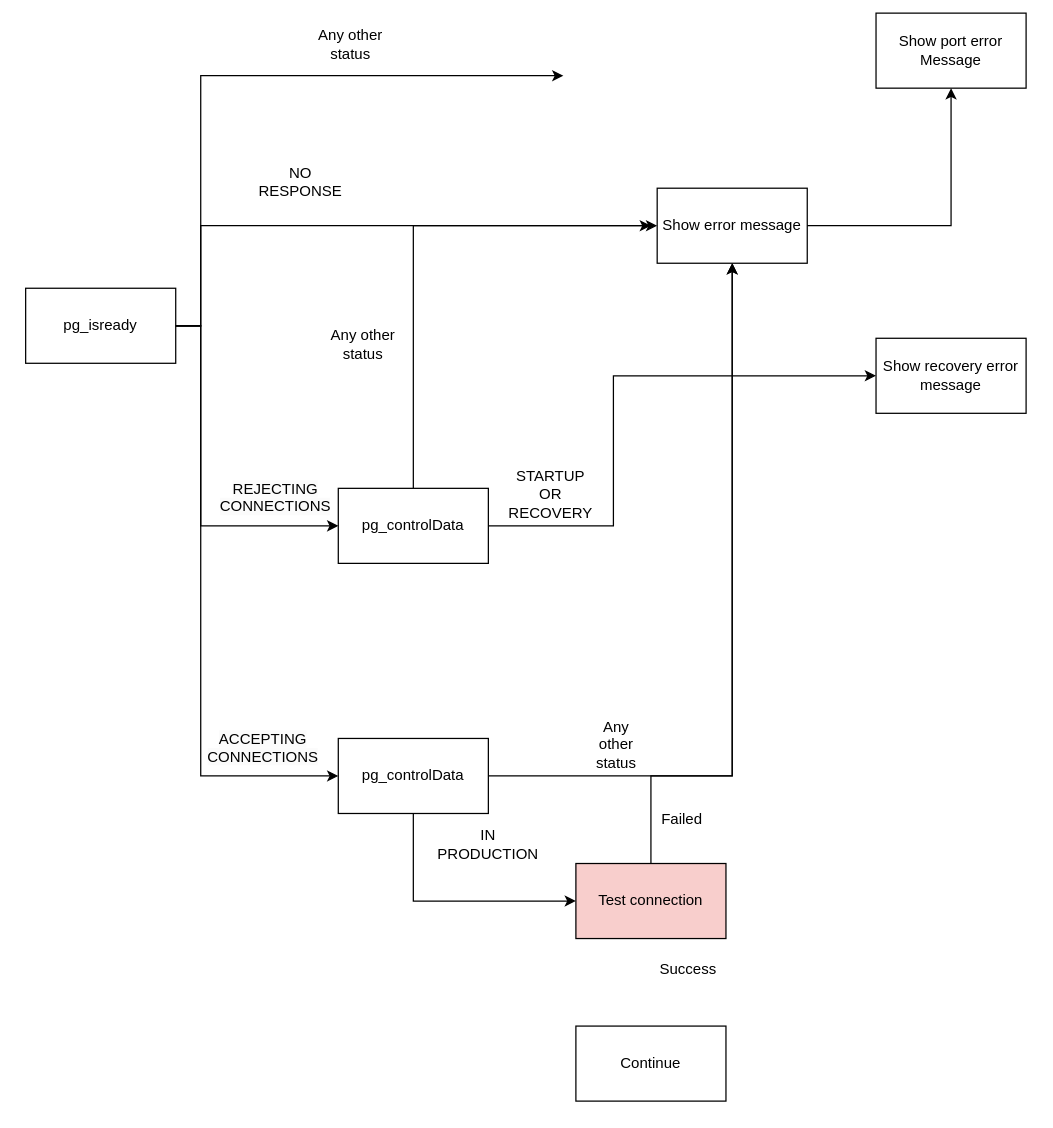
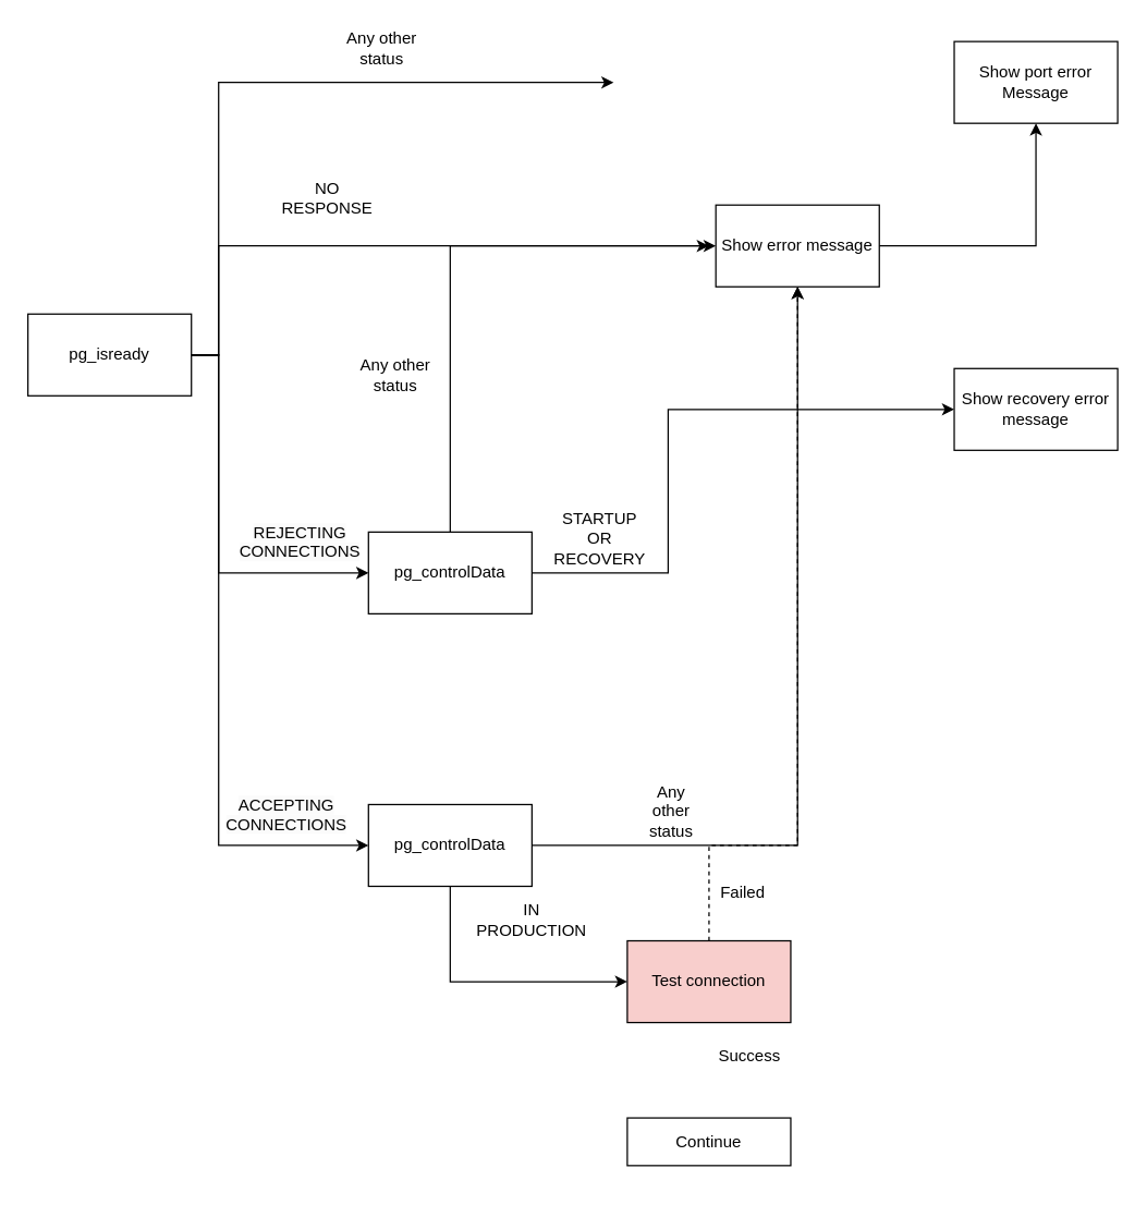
  <mxCell id="0" />
  <mxCell id="1" parent="0" />
  <mxCell id="2" value="" style="edgeStyle=orthogonalEdgeStyle;rounded=0;orthogonalLoop=1;jettySize=auto;html=1;entryX=0;entryY=0.5;entryDx=0;entryDy=0;" edge="1" parent="1" source="3" target="8"><mxGeometry relative="1" as="geometry"><mxPoint x="220" y="260" as="targetPoint" /><Array as="points"><mxPoint x="160" y="260" /><mxPoint x="160" y="620" /></Array></mxGeometry></mxCell>
  <mxCell id="3" value="pg_isready" style="rounded=0;whiteSpace=wrap;html=1;" vertex="1" parent="1"><mxGeometry x="20" y="230" width="120" height="60" as="geometry" /></mxCell>
  <mxCell id="4" value="" style="edgeStyle=orthogonalEdgeStyle;rounded=0;orthogonalLoop=1;jettySize=auto;html=1;entryX=0;entryY=0.5;entryDx=0;entryDy=0;" edge="1" parent="1" source="5" target="21"><mxGeometry relative="1" as="geometry"><mxPoint x="330" y="180" as="targetPoint" /><Array as="points"><mxPoint x="330" y="180" /></Array></mxGeometry></mxCell>
  <mxCell id="5" value="pg_controlData" style="rounded=0;whiteSpace=wrap;html=1;" vertex="1" parent="1"><mxGeometry x="270" y="390" width="120" height="60" as="geometry" /></mxCell>
  <mxCell id="6" value="" style="edgeStyle=orthogonalEdgeStyle;rounded=0;orthogonalLoop=1;jettySize=auto;html=1;entryX=0;entryY=0.5;entryDx=0;entryDy=0;exitX=0.5;exitY=1;exitDx=0;exitDy=0;" edge="1" parent="1" source="8" target="10"><mxGeometry relative="1" as="geometry"><mxPoint x="400" y="620" as="targetPoint" /></mxGeometry></mxCell>
  <mxCell id="7" value="" style="edgeStyle=orthogonalEdgeStyle;rounded=0;orthogonalLoop=1;jettySize=auto;html=1;entryX=0.5;entryY=1;entryDx=0;entryDy=0;" edge="1" parent="1" source="8" target="21"><mxGeometry relative="1" as="geometry" /></mxCell>
  <mxCell id="8" value="pg_controlData" style="rounded=0;whiteSpace=wrap;html=1;" vertex="1" parent="1"><mxGeometry x="270" y="590" width="120" height="60" as="geometry" /></mxCell>
- <mxCell id="9" value="" style="edgeStyle=orthogonalEdgeStyle;rounded=0;orthogonalLoop=1;jettySize=auto;html=1;entryX=0.5;entryY=1;entryDx=0;entryDy=0;" edge="1" parent="1" source="10" target="21"><mxGeometry relative="1" as="geometry"><Array as="points"><mxPoint x="520" y="620" /><mxPoint x="585" y="620" /></Array></mxGeometry></mxCell>
+ <mxCell id="9" value="" style="edgeStyle=orthogonalEdgeStyle;rounded=0;orthogonalLoop=1;jettySize=auto;html=1;entryX=0.5;entryY=1;entryDx=0;entryDy=0;dashed=1;" edge="1" parent="1" source="10" target="21"><mxGeometry relative="1" as="geometry"><Array as="points"><mxPoint x="520" y="620" /><mxPoint x="585" y="620" /></Array></mxGeometry></mxCell>
  <mxCell id="10" value="Test connection" style="whiteSpace=wrap;html=1;rounded=0;fillColor=#f8cecc;" vertex="1" parent="1"><mxGeometry x="460" y="690" width="120" height="60" as="geometry" /></mxCell>
- <mxCell id="11" value="Show port error Message" style="whiteSpace=wrap;html=1;rounded=0;" vertex="1" parent="1"><mxGeometry x="700" y="10" width="120" height="60" as="geometry" /></mxCell>
- <mxCell id="12" value="Continue" style="whiteSpace=wrap;html=1;rounded=0;" vertex="1" parent="1"><mxGeometry x="460" y="820" width="120" height="60" as="geometry" /></mxCell>
+ <mxCell id="11" value="Show port error Message" style="whiteSpace=wrap;html=1;rounded=0;" vertex="1" parent="1"><mxGeometry x="700" y="30" width="120" height="60" as="geometry" /></mxCell>
+ <mxCell id="12" value="Continue" style="whiteSpace=wrap;html=1;rounded=0;" vertex="1" parent="1"><mxGeometry x="460" y="820" width="120" height="35" as="geometry" /></mxCell>
  <mxCell id="13" value="Failed" style="text;html=1;strokeColor=none;fillColor=none;align=center;verticalAlign=middle;whiteSpace=wrap;rounded=0;" vertex="1" parent="1"><mxGeometry x="515" y="640" width="60" height="30" as="geometry" /></mxCell>
  <mxCell id="14" value="Success" style="text;html=1;strokeColor=none;fillColor=none;align=center;verticalAlign=middle;whiteSpace=wrap;rounded=0;" vertex="1" parent="1"><mxGeometry x="520" y="760" width="60" height="30" as="geometry" /></mxCell>
  <mxCell id="15" value="Any other status" style="text;html=1;strokeColor=none;fillColor=none;align=center;verticalAlign=middle;whiteSpace=wrap;rounded=0;" vertex="1" parent="1"><mxGeometry x="470" y="580" width="45" height="30" as="geometry" /></mxCell>
  <mxCell id="16" value="IN PRODUCTION" style="text;html=1;strokeColor=none;fillColor=none;align=center;verticalAlign=middle;whiteSpace=wrap;rounded=0;" vertex="1" parent="1"><mxGeometry x="360" y="660" width="60" height="30" as="geometry" /></mxCell>
  <mxCell id="17" value="" style="endArrow=classic;html=1;rounded=0;exitX=1;exitY=0.5;exitDx=0;exitDy=0;entryX=0;entryY=0.5;entryDx=0;entryDy=0;" edge="1" parent="1" source="3" target="5"><mxGeometry width="50" height="50" relative="1" as="geometry"><mxPoint x="470" y="500" as="sourcePoint" /><mxPoint x="520" y="450" as="targetPoint" /><Array as="points"><mxPoint x="160" y="260" /><mxPoint x="160" y="420" /></Array></mxGeometry></mxCell>
  <mxCell id="18" value="&#10;&lt;span style=&quot;color: rgb(0, 0, 0); font-family: Helvetica; font-size: 12px; font-style: normal; font-variant-ligatures: normal; font-variant-caps: normal; font-weight: 400; letter-spacing: normal; orphans: 2; text-align: center; text-indent: 0px; text-transform: none; widows: 2; word-spacing: 0px; -webkit-text-stroke-width: 0px; background-color: rgb(251, 251, 251); text-decoration-thickness: initial; text-decoration-style: initial; text-decoration-color: initial; float: none; display: inline !important;&quot;&gt;ACCEPTING CONNECTIONS&lt;/span&gt;&#10;&#10;" style="text;html=1;strokeColor=none;fillColor=none;align=center;verticalAlign=middle;whiteSpace=wrap;rounded=0;" vertex="1" parent="1"><mxGeometry x="180" y="590" width="60" height="30" as="geometry" /></mxCell>
  <mxCell id="19" value="&#10;&lt;span style=&quot;color: rgb(0, 0, 0); font-family: Helvetica; font-size: 12px; font-style: normal; font-variant-ligatures: normal; font-variant-caps: normal; font-weight: 400; letter-spacing: normal; orphans: 2; text-align: center; text-indent: 0px; text-transform: none; widows: 2; word-spacing: 0px; -webkit-text-stroke-width: 0px; background-color: rgb(251, 251, 251); text-decoration-thickness: initial; text-decoration-style: initial; text-decoration-color: initial; float: none; display: inline !important;&quot;&gt;REJECTING CONNECTIONS&lt;/span&gt;&#10;&#10;" style="text;html=1;strokeColor=none;fillColor=none;align=center;verticalAlign=middle;whiteSpace=wrap;rounded=0;" vertex="1" parent="1"><mxGeometry x="190" y="390" width="60" height="30" as="geometry" /></mxCell>
  <mxCell id="20" value="Show recovery error message" style="whiteSpace=wrap;html=1;rounded=0;" vertex="1" parent="1"><mxGeometry x="700" y="270" width="120" height="60" as="geometry" /></mxCell>
  <mxCell id="21" value="Show error message" style="whiteSpace=wrap;html=1;rounded=0;" vertex="1" parent="1"><mxGeometry x="525" y="150" width="120" height="60" as="geometry" /></mxCell>
  <mxCell id="22" value="" style="endArrow=classic;html=1;rounded=0;exitX=1;exitY=0.5;exitDx=0;exitDy=0;entryX=0.5;entryY=1;entryDx=0;entryDy=0;" edge="1" parent="1" source="21" target="11"><mxGeometry width="50" height="50" relative="1" as="geometry"><mxPoint x="470" y="500" as="sourcePoint" /><mxPoint x="520" y="450" as="targetPoint" /><Array as="points"><mxPoint x="670" y="180" /><mxPoint x="760" y="180" /></Array></mxGeometry></mxCell>
  <mxCell id="23" value="" style="endArrow=classic;html=1;rounded=0;exitX=1;exitY=0.5;exitDx=0;exitDy=0;entryX=0;entryY=0.5;entryDx=0;entryDy=0;" edge="1" parent="1" source="5" target="20"><mxGeometry width="50" height="50" relative="1" as="geometry"><mxPoint x="470" y="500" as="sourcePoint" /><mxPoint x="520" y="450" as="targetPoint" /><Array as="points"><mxPoint x="490" y="420" /><mxPoint x="490" y="300" /></Array></mxGeometry></mxCell>
  <mxCell id="24" value="STARTUP OR RECOVERY" style="text;html=1;strokeColor=none;fillColor=none;align=center;verticalAlign=middle;whiteSpace=wrap;rounded=0;" vertex="1" parent="1"><mxGeometry x="410" y="380" width="60" height="30" as="geometry" /></mxCell>
  <mxCell id="25" value="Any other status" style="text;html=1;strokeColor=none;fillColor=none;align=center;verticalAlign=middle;whiteSpace=wrap;rounded=0;" vertex="1" parent="1"><mxGeometry x="260" y="260" width="60" height="30" as="geometry" /></mxCell>
  <mxCell id="26" value="" style="endArrow=classic;html=1;rounded=0;exitX=1;exitY=0.5;exitDx=0;exitDy=0;" edge="1" parent="1" source="3"><mxGeometry width="50" height="50" relative="1" as="geometry"><mxPoint x="470" y="500" as="sourcePoint" /><mxPoint x="520" y="180" as="targetPoint" /><Array as="points"><mxPoint x="160" y="260" /><mxPoint x="160" y="180" /></Array></mxGeometry></mxCell>
  <mxCell id="27" value="NO RESPONSE" style="text;html=1;strokeColor=none;fillColor=none;align=center;verticalAlign=middle;whiteSpace=wrap;rounded=0;" vertex="1" parent="1"><mxGeometry x="210" y="130" width="60" height="30" as="geometry" /></mxCell>
  <mxCell id="28" value="" style="endArrow=classic;html=1;rounded=0;exitX=1;exitY=0.5;exitDx=0;exitDy=0;" edge="1" parent="1" source="3"><mxGeometry width="50" height="50" relative="1" as="geometry"><mxPoint x="470" y="500" as="sourcePoint" /><mxPoint x="450" y="60" as="targetPoint" /><Array as="points"><mxPoint x="160" y="260" /><mxPoint x="160" y="60" /><mxPoint x="330" y="60" /></Array></mxGeometry></mxCell>
  <mxCell id="29" value="Any other status" style="text;html=1;strokeColor=none;fillColor=none;align=center;verticalAlign=middle;whiteSpace=wrap;rounded=0;" vertex="1" parent="1"><mxGeometry x="250" y="20" width="60" height="30" as="geometry" /></mxCell>
